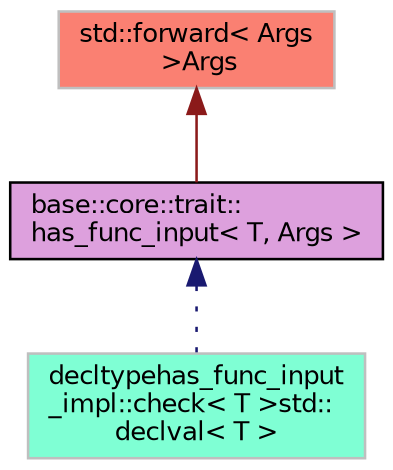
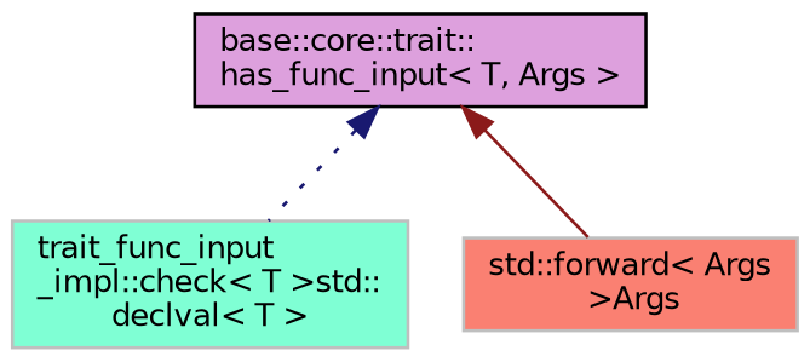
  digraph {
    node [color=grey75 fontname=Helvetica fontsize=10 shape=record style=filled]
    edge [dir=back fontname=Helvetica fontsize=10 labelfontname=Helvetica labelfontsize=10]
    n1 [color=black fillcolor=plum fontcolor=black height=0.2 label="base::core::trait::\lhas_func_input\< T, Args \>" width=0.4]
-   n2 [fillcolor=aquamarine height=0.2 label="decltypehas_func_input\l_impl::check\< T \>std::\ldeclval\< T \>" width=0.4]
+   n2 [fillcolor=aquamarine height=0.2 label="trait_func_input\l_impl::check\< T \>std::\ldeclval\< T \>" width=0.4]
    n3 [fillcolor=salmon height=0.2 label="std::forward\< Args\l \>Args" width=0.4]
    n1 -> n2 [color=midnightblue style=dotted]
-   n3 -> n1 [color=firebrick4 style=solid]
+   n1 -> n3 [color=firebrick4 style=solid]
  }
